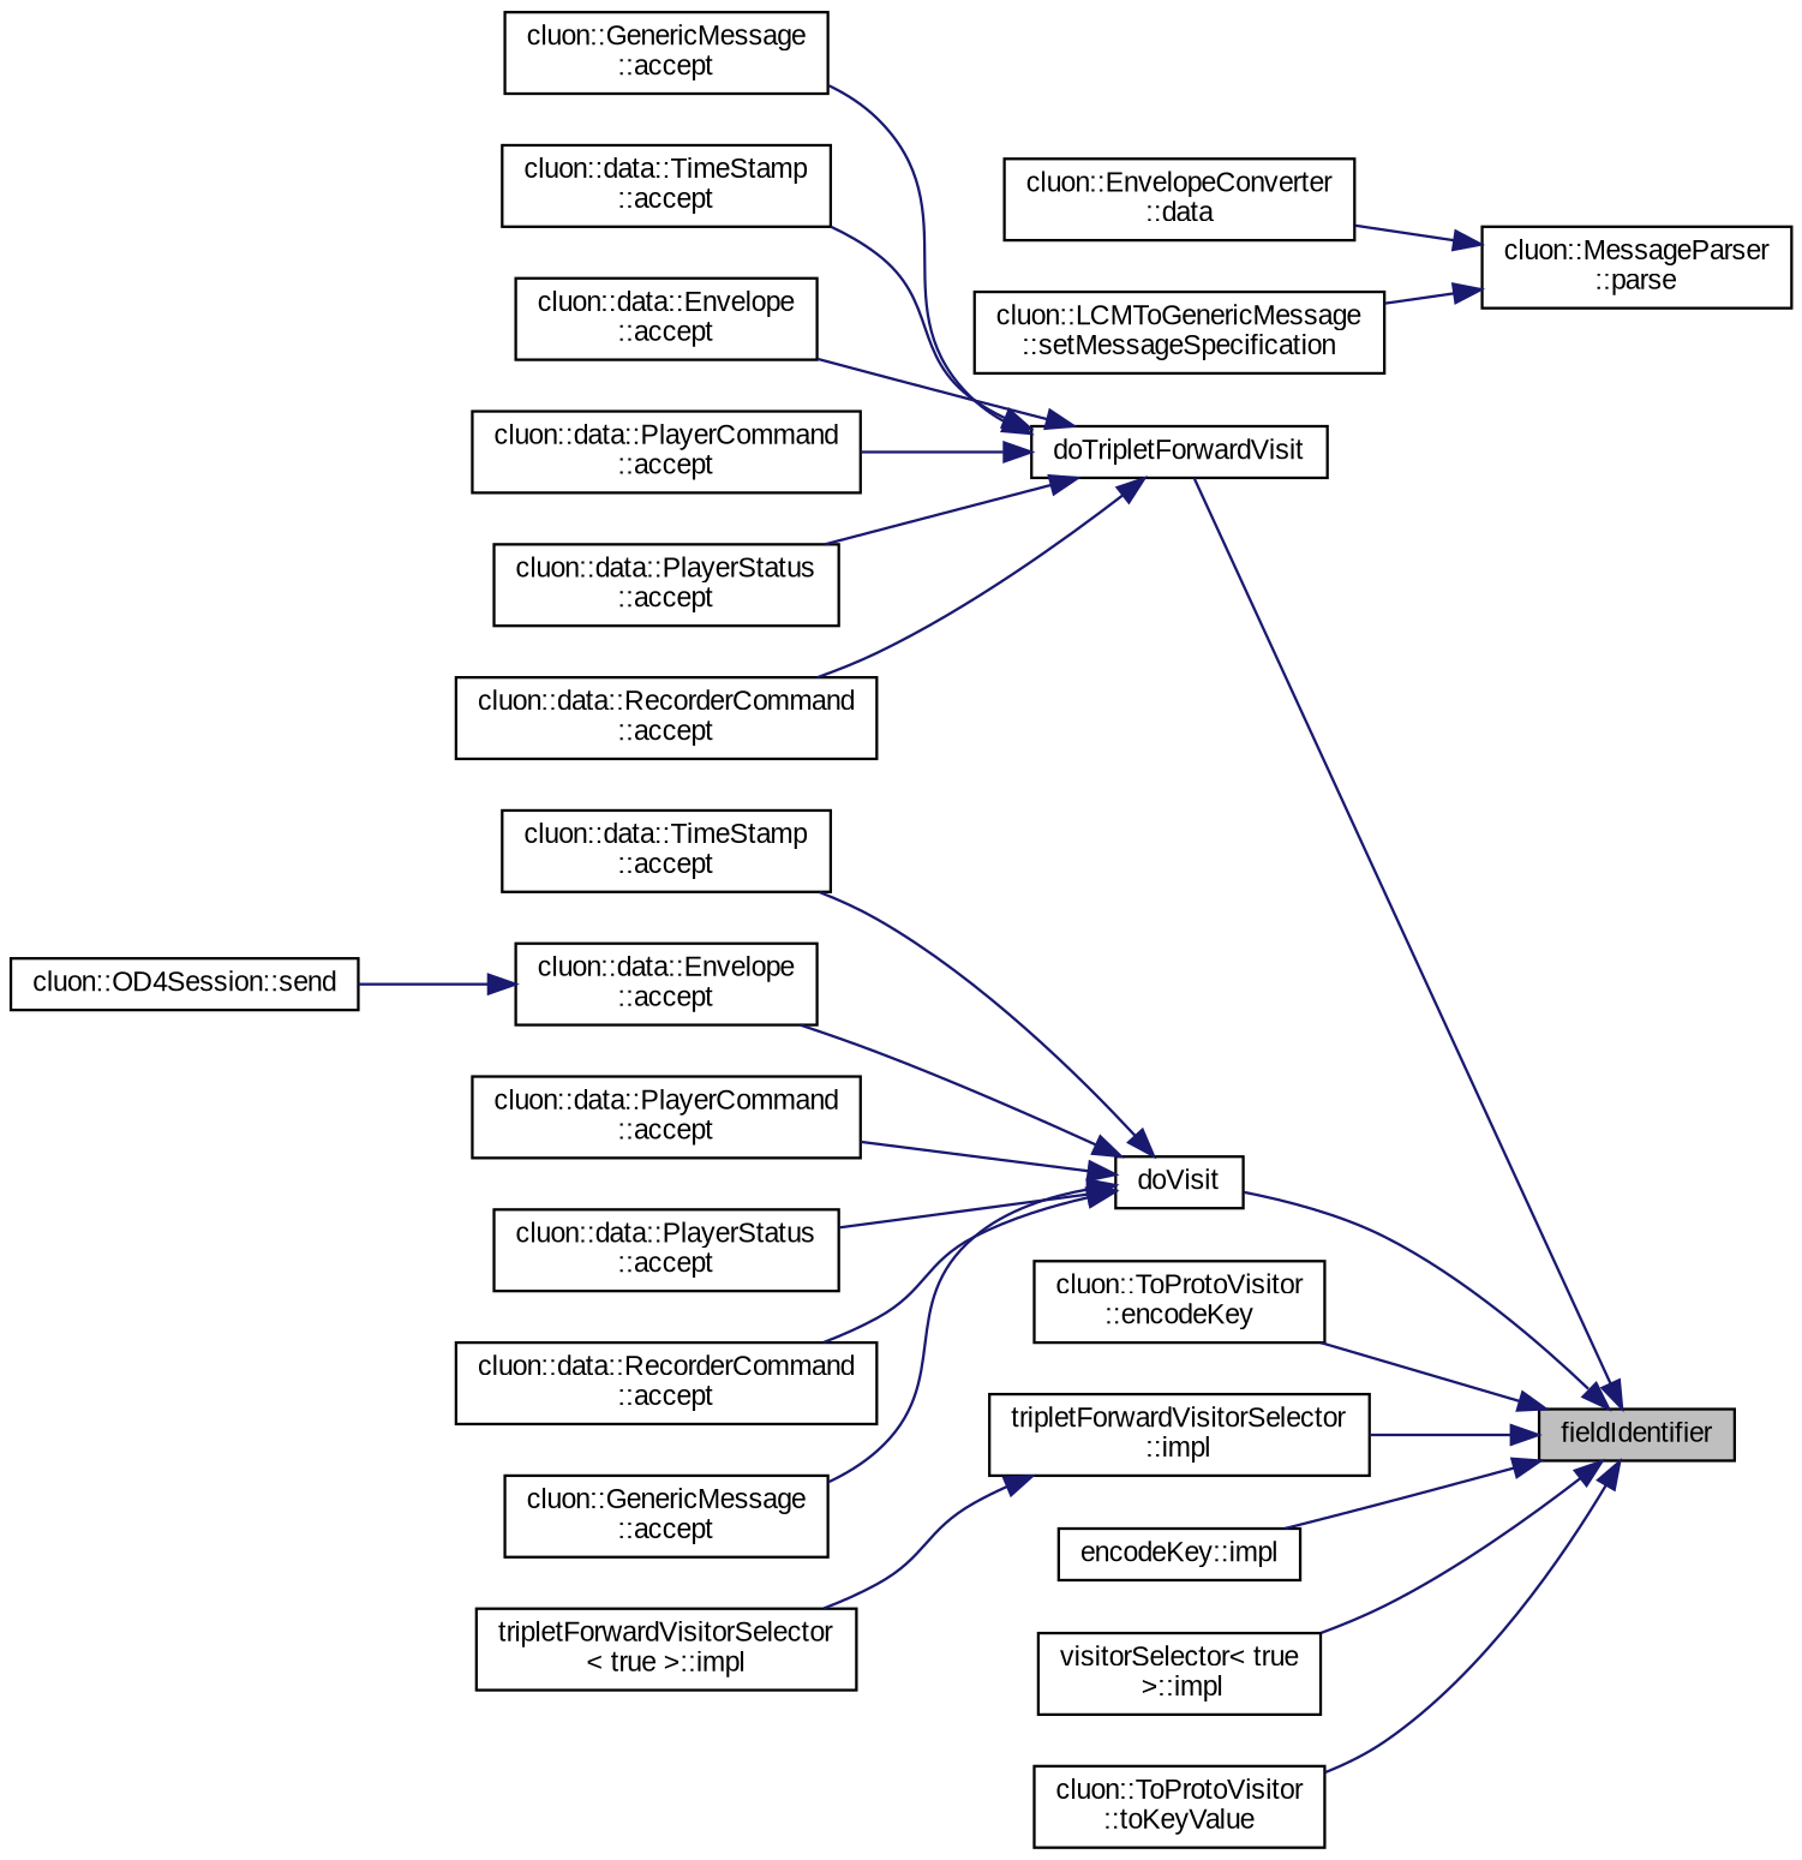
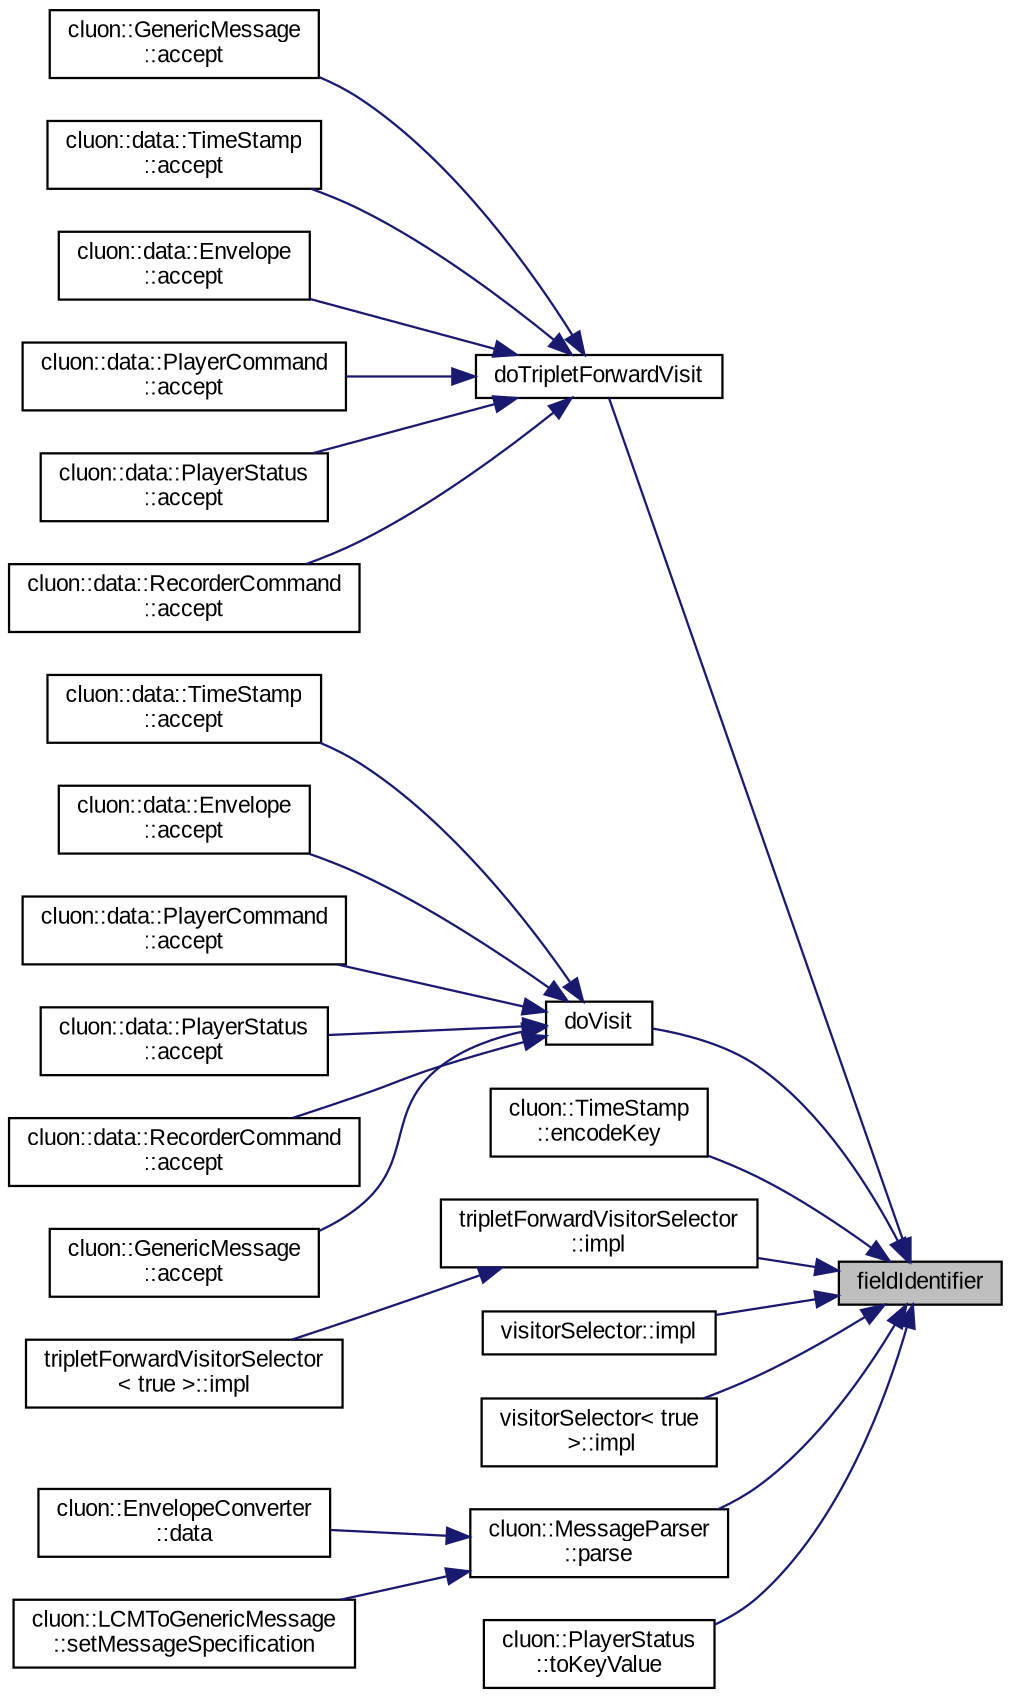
  digraph {
    fontname="Liberation Sans"
    rankdir=RL
    node [color=black fillcolor=white fontname="Liberation Sans" fontsize=10 shape=record style=filled]
    edge [color=midnightblue dir=back fontname="Liberation Sans" fontsize=10 labelfontname=Helvetica labelfontsize=10 style=solid]
    n1 [fillcolor=grey75 fontcolor=black height=0.2 label=fieldIdentifier width=0.4]
    n2 [height=0.2 label=doTripletForwardVisit width=0.4]
    n3 [height=0.2 label=doVisit width=0.4]
-   n4 [height=0.2 label="cluon::ToProtoVisitor\l::encodeKey" width=0.4]
+   n4 [height=0.2 label="cluon::TimeStamp\l::encodeKey" width=0.4]
    n5 [height=0.2 label="tripletForwardVisitorSelector\l::impl" width=0.4]
-   n6 [height=0.2 label="encodeKey::impl" width=0.4]
+   n6 [height=0.2 label="visitorSelector::impl" width=0.4]
    n7 [height=0.2 label="visitorSelector\< true\l \>::impl" width=0.4]
    n8 [height=0.2 label="cluon::MessageParser\l::parse" width=0.4]
-   n9 [height=0.2 label="cluon::ToProtoVisitor\l::toKeyValue" width=0.4]
+   n9 [height=0.2 label="cluon::PlayerStatus\l::toKeyValue" width=0.4]
    n10 [height=0.2 label="cluon::GenericMessage\l::accept" width=0.4]
    n11 [height=0.2 label="cluon::data::TimeStamp\l::accept" width=0.4]
    n12 [height=0.2 label="cluon::data::Envelope\l::accept" width=0.4]
    n13 [height=0.2 label="cluon::data::PlayerCommand\l::accept" width=0.4]
    n14 [height=0.2 label="cluon::data::PlayerStatus\l::accept" width=0.4]
    n15 [height=0.2 label="cluon::data::RecorderCommand\l::accept" width=0.4]
    n16 [height=0.2 label="cluon::data::TimeStamp\l::accept" width=0.4]
    n17 [height=0.2 label="cluon::data::Envelope\l::accept" width=0.4]
    n18 [height=0.2 label="cluon::data::PlayerCommand\l::accept" width=0.4]
    n19 [height=0.2 label="cluon::data::PlayerStatus\l::accept" width=0.4]
    n20 [height=0.2 label="cluon::data::RecorderCommand\l::accept" width=0.4]
    n21 [height=0.2 label="cluon::GenericMessage\l::accept" width=0.4]
    n22 [height=0.2 label="tripletForwardVisitorSelector\l\< true \>::impl" width=0.4]
    n23 [height=0.2 label="cluon::EnvelopeConverter\l::data" width=0.4]
    n24 [height=0.2 label="cluon::LCMToGenericMessage\l::setMessageSpecification" width=0.4]
-   n25 [height=0.2 label="cluon::OD4Session::send" width=0.4]
    n1 -> n2
    n1 -> n3
    n1 -> n4
    n1 -> n5
    n1 -> n6
    n1 -> n7
+   n1 -> n8
    n1 -> n9
    n2 -> n10
    n2 -> n11
    n2 -> n12
    n2 -> n13
    n2 -> n14
    n2 -> n15
    n3 -> n16
    n3 -> n17
    n3 -> n18
    n3 -> n19
    n3 -> n20
    n3 -> n21
    n5 -> n22
    n8 -> n23
    n8 -> n24
-   n17 -> n25
  }
